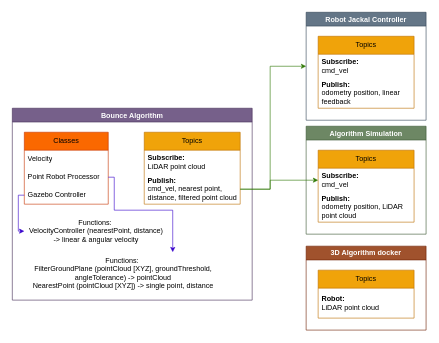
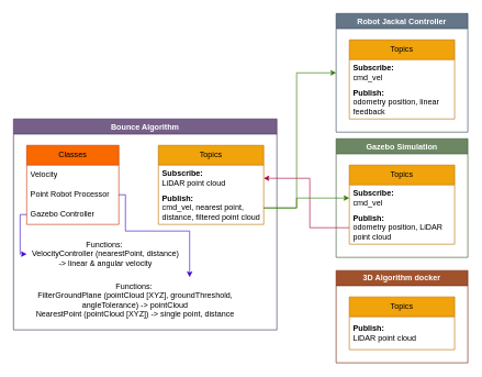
  <mxCell id="0" />
  <mxCell id="1" parent="0" />
  <mxCell id="2" value="Bounce Algorithm" style="swimlane;whiteSpace=wrap;html=1;fillColor=#76608a;fontColor=#ffffff;strokeColor=#432D57;" vertex="1" parent="1"><mxGeometry x="20" y="180" width="400" height="320" as="geometry" /></mxCell>
  <mxCell id="3" value="Classes" style="swimlane;fontStyle=0;childLayout=stackLayout;horizontal=1;startSize=30;horizontalStack=0;resizeParent=1;resizeParentMax=0;resizeLast=0;collapsible=1;marginBottom=0;whiteSpace=wrap;html=1;fillColor=#fa6800;fontColor=#000000;strokeColor=#C73500;" vertex="1" parent="2"><mxGeometry x="20" y="40" width="140" height="120" as="geometry" /></mxCell>
  <mxCell id="4" value="Velocity" style="text;strokeColor=none;fillColor=none;align=left;verticalAlign=middle;spacingLeft=4;spacingRight=4;overflow=hidden;points=[[0,0.5],[1,0.5]];portConstraint=eastwest;rotatable=0;whiteSpace=wrap;html=1;" vertex="1" parent="3"><mxGeometry y="30" width="140" height="30" as="geometry" /></mxCell>
  <mxCell id="5" value="Point Robot Processor" style="text;strokeColor=none;fillColor=none;align=left;verticalAlign=middle;spacingLeft=4;spacingRight=4;overflow=hidden;points=[[0,0.5],[1,0.5]];portConstraint=eastwest;rotatable=0;whiteSpace=wrap;html=1;" vertex="1" parent="3"><mxGeometry y="60" width="140" height="30" as="geometry" /></mxCell>
  <mxCell id="6" value="Gazebo Controller" style="text;strokeColor=none;fillColor=none;align=left;verticalAlign=middle;spacingLeft=4;spacingRight=4;overflow=hidden;points=[[0,0.5],[1,0.5]];portConstraint=eastwest;rotatable=0;whiteSpace=wrap;html=1;" vertex="1" parent="3"><mxGeometry y="90" width="140" height="30" as="geometry" /></mxCell>
  <mxCell id="7" value="Functions:&amp;nbsp;&lt;br&gt;VelocityController (nearestPoint, distance)&lt;br&gt;-&amp;gt; linear &amp;amp; angular velocity" style="text;html=1;strokeColor=none;fillColor=none;align=center;verticalAlign=middle;whiteSpace=wrap;rounded=0;" vertex="1" parent="2"><mxGeometry x="20" y="170" width="240" height="70" as="geometry" /></mxCell>
  <mxCell id="8" style="edgeStyle=orthogonalEdgeStyle;rounded=0;orthogonalLoop=1;jettySize=auto;html=1;exitX=0;exitY=0.5;exitDx=0;exitDy=0;entryX=0;entryY=0.5;entryDx=0;entryDy=0;fillColor=#6a00ff;strokeColor=#3700CC;" edge="1" parent="2" source="6" target="7"><mxGeometry relative="1" as="geometry"><Array as="points"><mxPoint x="10" y="145" /><mxPoint x="10" y="205" /></Array></mxGeometry></mxCell>
  <mxCell id="9" value="Functions:&amp;nbsp;&lt;br&gt;FilterGroundPlane (pointCloud [XYZ], groundThreshold, angleTolerance) -&amp;gt; pointCloud&lt;br&gt;NearestPoint (pointCloud [XYZ]) -&amp;gt; single point, distance" style="text;html=1;strokeColor=none;fillColor=none;align=center;verticalAlign=middle;whiteSpace=wrap;rounded=0;" vertex="1" parent="2"><mxGeometry x="20" y="240" width="330" height="70" as="geometry" /></mxCell>
  <mxCell id="10" style="edgeStyle=orthogonalEdgeStyle;rounded=0;orthogonalLoop=1;jettySize=auto;html=1;exitX=1;exitY=0.5;exitDx=0;exitDy=0;entryX=0.75;entryY=0;entryDx=0;entryDy=0;fillColor=#6a00ff;strokeColor=#3700CC;" edge="1" parent="2" source="5" target="9"><mxGeometry relative="1" as="geometry"><Array as="points"><mxPoint x="170" y="115" /><mxPoint x="170" y="170" /><mxPoint x="268" y="170" /></Array></mxGeometry></mxCell>
  <mxCell id="11" value="Topics" style="swimlane;fontStyle=0;childLayout=stackLayout;horizontal=1;startSize=30;horizontalStack=0;resizeParent=1;resizeParentMax=0;resizeLast=0;collapsible=1;marginBottom=0;whiteSpace=wrap;html=1;fillColor=#f0a30a;fontColor=#000000;strokeColor=#BD7000;" vertex="1" parent="2"><mxGeometry x="220" y="40" width="160" height="120" as="geometry" /></mxCell>
  <mxCell id="12" value="&lt;b&gt;Subscribe:&lt;/b&gt;&lt;br&gt;LiDAR point cloud" style="text;strokeColor=none;fillColor=none;align=left;verticalAlign=middle;spacingLeft=4;spacingRight=4;overflow=hidden;points=[[0,0.5],[1,0.5]];portConstraint=eastwest;rotatable=0;whiteSpace=wrap;html=1;" vertex="1" parent="11"><mxGeometry y="30" width="160" height="40" as="geometry" /></mxCell>
  <mxCell id="13" value="&lt;b&gt;Publish:&lt;/b&gt;&lt;br&gt;cmd_vel, nearest point, distance, filtered point cloud" style="text;strokeColor=none;fillColor=none;align=left;verticalAlign=middle;spacingLeft=4;spacingRight=4;overflow=hidden;points=[[0,0.5],[1,0.5]];portConstraint=eastwest;rotatable=0;whiteSpace=wrap;html=1;" vertex="1" parent="11"><mxGeometry y="70" width="160" height="50" as="geometry" /></mxCell>
- <mxCell id="14" value="Algorithm Simulation" style="swimlane;whiteSpace=wrap;html=1;fillColor=#6d8764;fontColor=#ffffff;strokeColor=#3A5431;" vertex="1" parent="1"><mxGeometry x="510" y="210" width="200" height="180" as="geometry" /></mxCell>
+ <mxCell id="14" value="Gazebo Simulation" style="swimlane;whiteSpace=wrap;html=1;fillColor=#6d8764;fontColor=#ffffff;strokeColor=#3A5431;" vertex="1" parent="1"><mxGeometry x="510" y="210" width="200" height="180" as="geometry" /></mxCell>
  <mxCell id="15" value="Topics" style="swimlane;fontStyle=0;childLayout=stackLayout;horizontal=1;startSize=30;horizontalStack=0;resizeParent=1;resizeParentMax=0;resizeLast=0;collapsible=1;marginBottom=0;whiteSpace=wrap;html=1;fillColor=#f0a30a;fontColor=#000000;strokeColor=#BD7000;" vertex="1" parent="14"><mxGeometry x="20" y="40" width="160" height="120" as="geometry" /></mxCell>
  <mxCell id="16" value="&lt;b&gt;Subscribe:&lt;/b&gt;&lt;br&gt;cmd_vel" style="text;strokeColor=none;fillColor=none;align=left;verticalAlign=middle;spacingLeft=4;spacingRight=4;overflow=hidden;points=[[0,0.5],[1,0.5]];portConstraint=eastwest;rotatable=0;whiteSpace=wrap;html=1;" vertex="1" parent="15"><mxGeometry y="30" width="160" height="40" as="geometry" /></mxCell>
  <mxCell id="17" value="&lt;b&gt;Publish:&lt;/b&gt;&lt;br&gt;odometry position, LiDAR point cloud" style="text;strokeColor=none;fillColor=none;align=left;verticalAlign=middle;spacingLeft=4;spacingRight=4;overflow=hidden;points=[[0,0.5],[1,0.5]];portConstraint=eastwest;rotatable=0;whiteSpace=wrap;html=1;" vertex="1" parent="15"><mxGeometry y="70" width="160" height="50" as="geometry" /></mxCell>
  <mxCell id="18" value="Robot Jackal Controller" style="swimlane;whiteSpace=wrap;html=1;fillColor=#647687;fontColor=#ffffff;strokeColor=#314354;" vertex="1" parent="1"><mxGeometry x="510" y="20" width="200" height="180" as="geometry" /></mxCell>
  <mxCell id="19" value="Topics" style="swimlane;fontStyle=0;childLayout=stackLayout;horizontal=1;startSize=30;horizontalStack=0;resizeParent=1;resizeParentMax=0;resizeLast=0;collapsible=1;marginBottom=0;whiteSpace=wrap;html=1;fillColor=#f0a30a;fontColor=#000000;strokeColor=#BD7000;" vertex="1" parent="18"><mxGeometry x="20" y="40" width="160" height="120" as="geometry" /></mxCell>
  <mxCell id="20" value="&lt;b&gt;Subscribe:&lt;/b&gt;&lt;br&gt;cmd_vel" style="text;strokeColor=none;fillColor=none;align=left;verticalAlign=middle;spacingLeft=4;spacingRight=4;overflow=hidden;points=[[0,0.5],[1,0.5]];portConstraint=eastwest;rotatable=0;whiteSpace=wrap;html=1;" vertex="1" parent="19"><mxGeometry y="30" width="160" height="40" as="geometry" /></mxCell>
  <mxCell id="21" value="&lt;b&gt;Publish:&lt;/b&gt;&lt;br&gt;odometry position, linear feedback" style="text;strokeColor=none;fillColor=none;align=left;verticalAlign=middle;spacingLeft=4;spacingRight=4;overflow=hidden;points=[[0,0.5],[1,0.5]];portConstraint=eastwest;rotatable=0;whiteSpace=wrap;html=1;" vertex="1" parent="19"><mxGeometry y="70" width="160" height="50" as="geometry" /></mxCell>
  <mxCell id="22" value="3D Algorithm docker" style="swimlane;whiteSpace=wrap;html=1;fillColor=#a0522d;fontColor=#ffffff;strokeColor=#6D1F00;" vertex="1" parent="1"><mxGeometry x="510" y="410" width="200" height="140" as="geometry" /></mxCell>
  <mxCell id="23" value="Topics" style="swimlane;fontStyle=0;childLayout=stackLayout;horizontal=1;startSize=30;horizontalStack=0;resizeParent=1;resizeParentMax=0;resizeLast=0;collapsible=1;marginBottom=0;whiteSpace=wrap;html=1;fillColor=#f0a30a;fontColor=#000000;strokeColor=#BD7000;" vertex="1" parent="22"><mxGeometry x="20" y="40" width="160" height="80" as="geometry" /></mxCell>
- <mxCell id="24" value="&lt;b&gt;Robot:&lt;/b&gt;&lt;br&gt;LiDAR point cloud&amp;nbsp;" style="text;strokeColor=none;fillColor=none;align=left;verticalAlign=middle;spacingLeft=4;spacingRight=4;overflow=hidden;points=[[0,0.5],[1,0.5]];portConstraint=eastwest;rotatable=0;whiteSpace=wrap;html=1;" vertex="1" parent="23"><mxGeometry y="30" width="160" height="50" as="geometry" /></mxCell>
+ <mxCell id="24" value="&lt;b&gt;Publish:&lt;/b&gt;&lt;br&gt;LiDAR point cloud&amp;nbsp;" style="text;strokeColor=none;fillColor=none;align=left;verticalAlign=middle;spacingLeft=4;spacingRight=4;overflow=hidden;points=[[0,0.5],[1,0.5]];portConstraint=eastwest;rotatable=0;whiteSpace=wrap;html=1;" vertex="1" parent="23"><mxGeometry y="30" width="160" height="50" as="geometry" /></mxCell>
+ <mxCell id="25" style="edgeStyle=orthogonalEdgeStyle;rounded=0;orthogonalLoop=1;jettySize=auto;html=1;exitX=0;exitY=0.5;exitDx=0;exitDy=0;entryX=1;entryY=0.5;entryDx=0;entryDy=0;fillColor=#d80073;strokeColor=#A50040;" edge="1" parent="1" source="17" target="12"><mxGeometry relative="1" as="geometry"><Array as="points"><mxPoint x="470" y="345" /><mxPoint x="470" y="270" /></Array></mxGeometry></mxCell>
  <mxCell id="26" style="edgeStyle=orthogonalEdgeStyle;rounded=0;orthogonalLoop=1;jettySize=auto;html=1;exitX=1;exitY=0.5;exitDx=0;exitDy=0;entryX=0;entryY=0.5;entryDx=0;entryDy=0;fillColor=#60a917;strokeColor=#2D7600;" edge="1" parent="1" source="13" target="16"><mxGeometry relative="1" as="geometry"><Array as="points"><mxPoint x="450" y="315" /><mxPoint x="450" y="300" /></Array></mxGeometry></mxCell>
  <mxCell id="27" style="edgeStyle=orthogonalEdgeStyle;rounded=0;orthogonalLoop=1;jettySize=auto;html=1;exitX=1;exitY=0.5;exitDx=0;exitDy=0;entryX=0;entryY=0.5;entryDx=0;entryDy=0;fillColor=#60a917;strokeColor=#2D7600;" edge="1" parent="1" source="13" target="18"><mxGeometry relative="1" as="geometry"><Array as="points"><mxPoint x="450" y="315" /><mxPoint x="450" y="110" /></Array></mxGeometry></mxCell>
